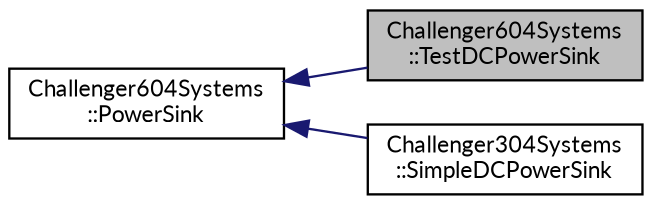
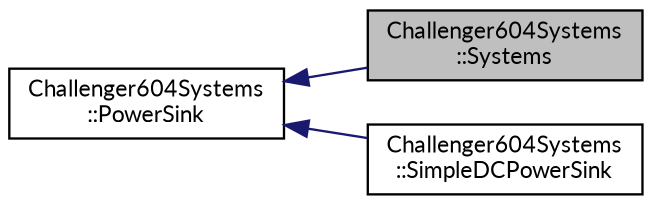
  digraph {
    fontname=Lato
    rankdir=LR
    node [color=black fillcolor=white fontname=Lato fontsize=10 shape=record style=filled]
    edge [color=midnightblue dir=back fontname=Lato fontsize=10 labelfontname=Helvetica labelfontsize=10 style=solid]
-   n1 [fillcolor=grey75 fontcolor=black height=0.2 label="Challenger604Systems\l::TestDCPowerSink" width=0.4]
-   n2 [height=0.2 label="Challenger304Systems\l::SimpleDCPowerSink" width=0.4]
+   n1 [fillcolor=grey75 fontcolor=black height=0.2 label="Challenger604Systems\l::Systems" width=0.4]
+   n2 [height=0.2 label="Challenger604Systems\l::SimpleDCPowerSink" width=0.4]
    n3 [height=0.2 label="Challenger604Systems\l::PowerSink" width=0.4]
    n3 -> n1
    n3 -> n2
  }
